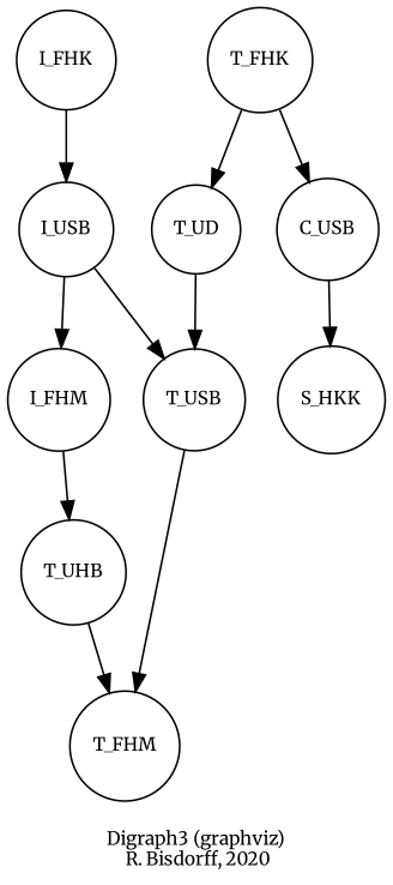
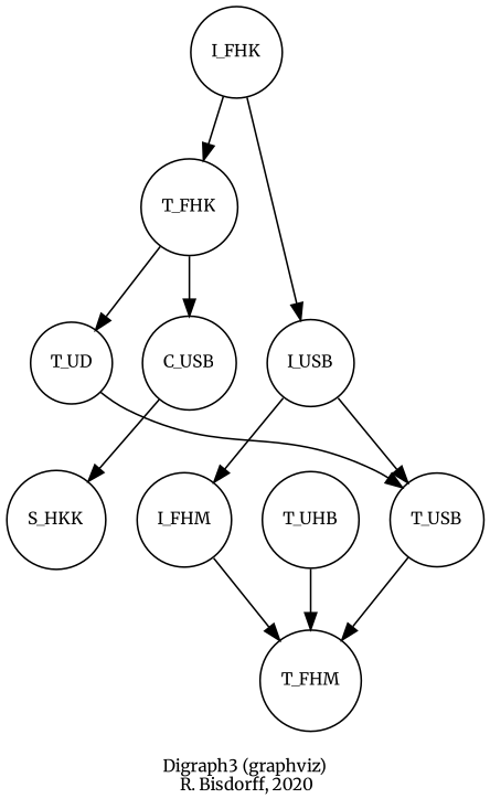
  digraph {
    fontname=Merriweather
    fontsize=10
    label="\nDigraph3 (graphviz)\n R. Bisdorff, 2020"
    ordering=out
    node [fontname=Merriweather fontsize=10 shape=circle]
    edge [color=black fontname=Merriweather style="setlinewidth(1)"]
    n1 [label=I_FHK]
    n2 [label=T_FHK]
    n3 [label=I_USB]
    n4 [label=T_UD]
    n5 [label=I_FHM]
    n6 [label=C_USB]
    n7 [label=T_USB]
    n8 [label=S_HKK]
    n9 [label=T_UHB]
    n10 [label=T_FHM]
    subgraph sub_1 {
      rank=0
      n1
    }
    subgraph sub_2 {
      rank=1
      n2
      n3
    }
    subgraph sub_3 {
      rank=2
      n4
      n5
      n6
    }
    subgraph sub_4 {
      rank=3
      n7
      n8
    }
    subgraph sub_5 {
      rank=4
      n9
    }
    subgraph sub_6 {
      rank=5
      n10
    }
+   n1 -> n2
    n1 -> n3
    n2 -> n4
    n2 -> n6
    n3 -> n5
    n3 -> n7
    n4 -> n7
-   n5 -> n9
+   n5 -> n10
    n6 -> n8
    n7 -> n10
    n9 -> n10
  }
